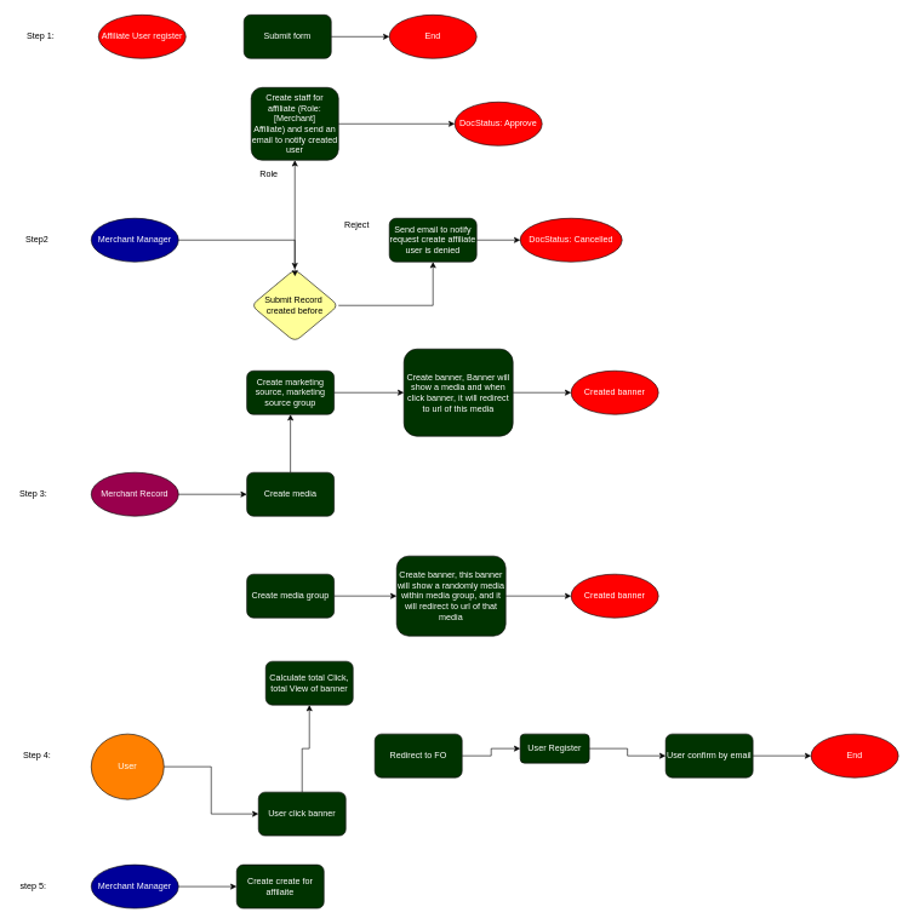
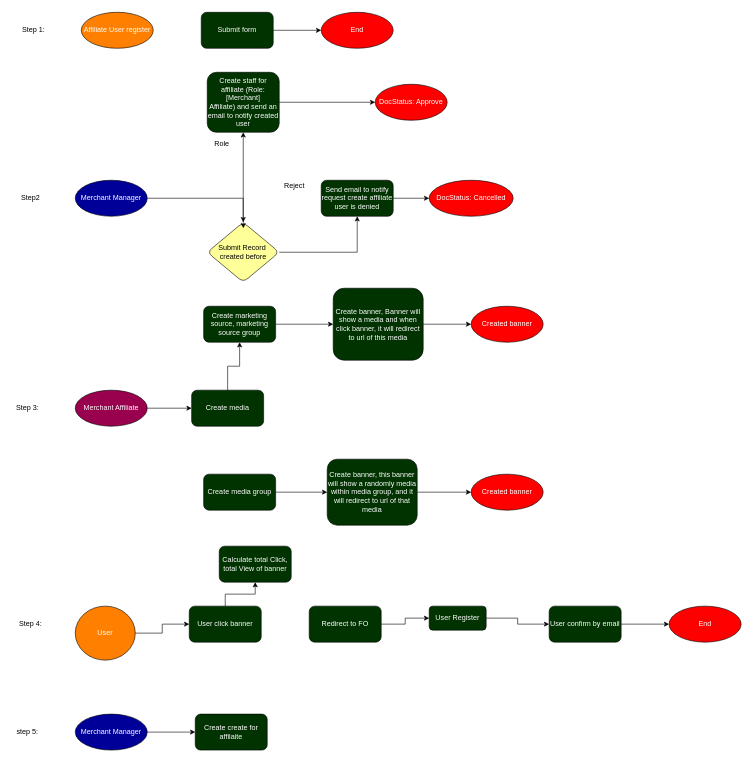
  <mxCell id="0" />
  <mxCell id="1" parent="0" />
  <mxCell id="2" value="Step 1:" style="text;html=1;align=center;verticalAlign=middle;resizable=0;points=[];autosize=1;strokeColor=none;" vertex="1" parent="1"><mxGeometry x="30" y="40" width="50" height="20" as="geometry" /></mxCell>
- <mxCell id="3" value="Affiliate User register" style="ellipse;whiteSpace=wrap;html=1;rounded=1;shadow=0;fontColor=#FFFFFF;strokeWidth=1;fillColor=#FF0000;glass=0;" vertex="1" parent="1"><mxGeometry x="135" y="20" width="120" height="60" as="geometry" /></mxCell>
+ <mxCell id="3" value="Affiliate User register" style="ellipse;whiteSpace=wrap;html=1;rounded=1;shadow=0;fontColor=#FFFFFF;strokeWidth=1;fillColor=#ff8000;glass=0;" vertex="1" parent="1"><mxGeometry x="135" y="20" width="120" height="60" as="geometry" /></mxCell>
  <mxCell id="4" value="" style="edgeStyle=orthogonalEdgeStyle;rounded=0;orthogonalLoop=1;jettySize=auto;html=1;fontColor=#FFFFFF;" edge="1" parent="1" source="5" target="6"><mxGeometry relative="1" as="geometry" /></mxCell>
  <mxCell id="5" value="Submit form" style="whiteSpace=wrap;html=1;rounded=1;shadow=0;fontColor=#FFFFFF;strokeWidth=1;glass=0;fillColor=#003300;" vertex="1" parent="1"><mxGeometry x="335" y="20" width="120" height="60" as="geometry" /></mxCell>
  <mxCell id="6" value="End" style="ellipse;whiteSpace=wrap;html=1;rounded=1;shadow=0;fontColor=#FFFFFF;strokeWidth=1;glass=0;fillColor=#FF0000;" vertex="1" parent="1"><mxGeometry x="535" y="20" width="120" height="60" as="geometry" /></mxCell>
  <mxCell id="7" value="&lt;font color=&quot;#000000&quot;&gt;Step2&lt;/font&gt;" style="text;html=1;align=center;verticalAlign=middle;resizable=0;points=[];autosize=1;strokeColor=none;fontColor=#FFFFFF;" vertex="1" parent="1"><mxGeometry x="25" y="320" width="50" height="20" as="geometry" /></mxCell>
  <mxCell id="8" value="" style="edgeStyle=orthogonalEdgeStyle;rounded=0;orthogonalLoop=1;jettySize=auto;html=1;fontColor=#FFFFFF;" edge="1" parent="1" source="9" target="12"><mxGeometry relative="1" as="geometry" /></mxCell>
  <mxCell id="9" value="Merchant Manager" style="ellipse;whiteSpace=wrap;html=1;rounded=1;shadow=0;fontColor=#FFFFFF;strokeWidth=1;glass=0;fillColor=#000099;" vertex="1" parent="1"><mxGeometry x="125" y="300" width="120" height="60" as="geometry" /></mxCell>
  <mxCell id="10" value="" style="edgeStyle=orthogonalEdgeStyle;rounded=0;orthogonalLoop=1;jettySize=auto;html=1;fontColor=#000000;" edge="1" parent="1" source="12" target="15"><mxGeometry relative="1" as="geometry" /></mxCell>
  <mxCell id="11" value="" style="edgeStyle=orthogonalEdgeStyle;rounded=0;orthogonalLoop=1;jettySize=auto;html=1;fontColor=#000000;" edge="1" parent="1" source="12" target="19"><mxGeometry relative="1" as="geometry" /></mxCell>
  <mxCell id="12" value="&lt;span&gt;Submit Record&amp;nbsp; created before&lt;/span&gt;" style="rhombus;whiteSpace=wrap;html=1;rounded=1;shadow=0;strokeWidth=1;glass=0;fillColor=#FFFF99;" vertex="1" parent="1"><mxGeometry x="345" y="370" width="120" height="100" as="geometry" /></mxCell>
  <mxCell id="13" value="Role" style="text;html=1;align=center;verticalAlign=middle;resizable=0;points=[];autosize=1;strokeColor=none;fontColor=#000000;" vertex="1" parent="1"><mxGeometry x="339" y="230" width="60" height="20" as="geometry" /></mxCell>
  <mxCell id="14" value="" style="edgeStyle=orthogonalEdgeStyle;rounded=0;orthogonalLoop=1;jettySize=auto;html=1;fontColor=#000000;" edge="1" parent="1" source="15" target="17"><mxGeometry relative="1" as="geometry" /></mxCell>
  <mxCell id="15" value="Create staff for affiliate (Role: [Merchant] Affiliate)&amp;nbsp;and send an email to notify created user" style="whiteSpace=wrap;html=1;rounded=1;shadow=0;fontColor=#FFFFFF;strokeWidth=1;glass=0;fillColor=#003300;" vertex="1" parent="1"><mxGeometry x="345" y="120" width="120" height="100" as="geometry" /></mxCell>
  <mxCell id="16" style="edgeStyle=orthogonalEdgeStyle;rounded=0;orthogonalLoop=1;jettySize=auto;html=1;exitX=0.5;exitY=0;exitDx=0;exitDy=0;entryX=0.502;entryY=0.1;entryDx=0;entryDy=0;entryPerimeter=0;fontColor=#000000;" edge="1" parent="1" source="12" target="12"><mxGeometry relative="1" as="geometry" /></mxCell>
  <mxCell id="17" value="DocStatus: Approve" style="ellipse;whiteSpace=wrap;html=1;rounded=1;shadow=0;fontColor=#FFFFFF;strokeWidth=1;glass=0;fillColor=#FF0000;" vertex="1" parent="1"><mxGeometry x="625" y="140" width="120" height="60" as="geometry" /></mxCell>
  <mxCell id="18" value="" style="edgeStyle=orthogonalEdgeStyle;rounded=0;orthogonalLoop=1;jettySize=auto;html=1;fontColor=#000000;" edge="1" parent="1" source="19" target="21"><mxGeometry relative="1" as="geometry" /></mxCell>
  <mxCell id="19" value="Send email to notify request create affiliate user is denied" style="whiteSpace=wrap;html=1;rounded=1;shadow=0;fontColor=#FFFFFF;strokeWidth=1;glass=0;fillColor=#003300;" vertex="1" parent="1"><mxGeometry x="535" y="300" width="120" height="60" as="geometry" /></mxCell>
  <mxCell id="20" value="Reject" style="text;html=1;align=center;verticalAlign=middle;resizable=0;points=[];autosize=1;strokeColor=none;fontColor=#000000;" vertex="1" parent="1"><mxGeometry x="465" y="300" width="50" height="20" as="geometry" /></mxCell>
  <mxCell id="21" value="DocStatus: Cancelled" style="ellipse;whiteSpace=wrap;html=1;rounded=1;shadow=0;fontColor=#FFFFFF;strokeWidth=1;glass=0;fillColor=#FF0000;" vertex="1" parent="1"><mxGeometry x="715" y="300" width="140" height="60" as="geometry" /></mxCell>
  <mxCell id="22" value="Step 3:" style="text;html=1;align=center;verticalAlign=middle;resizable=0;points=[];autosize=1;strokeColor=none;fontColor=#000000;" vertex="1" parent="1"><mxGeometry x="20" y="670" width="50" height="20" as="geometry" /></mxCell>
  <mxCell id="23" value="" style="edgeStyle=orthogonalEdgeStyle;rounded=0;orthogonalLoop=1;jettySize=auto;html=1;fontColor=#000000;" edge="1" parent="1" source="24" target="26"><mxGeometry relative="1" as="geometry" /></mxCell>
- <mxCell id="24" value="Merchant Record" style="ellipse;whiteSpace=wrap;html=1;rounded=1;shadow=0;fontColor=#FFFFFF;strokeWidth=1;glass=0;fillColor=#99004D;" vertex="1" parent="1"><mxGeometry x="125" y="650" width="120" height="60" as="geometry" /></mxCell>
+ <mxCell id="24" value="Merchant Affiliate" style="ellipse;whiteSpace=wrap;html=1;rounded=1;shadow=0;fontColor=#FFFFFF;strokeWidth=1;glass=0;fillColor=#99004D;" vertex="1" parent="1"><mxGeometry x="125" y="650" width="120" height="60" as="geometry" /></mxCell>
  <mxCell id="25" value="" style="edgeStyle=orthogonalEdgeStyle;rounded=0;orthogonalLoop=1;jettySize=auto;html=1;fontColor=#000000;" edge="1" parent="1" source="26" target="28"><mxGeometry relative="1" as="geometry" /></mxCell>
- <mxCell id="26" value="Create media" style="whiteSpace=wrap;html=1;rounded=1;shadow=0;fontColor=#FFFFFF;strokeWidth=1;glass=0;fillColor=#003300;" vertex="1" parent="1"><mxGeometry x="339" y="650" width="120" height="60" as="geometry" /></mxCell>
+ <mxCell id="26" value="Create media" style="whiteSpace=wrap;html=1;rounded=1;shadow=0;fontColor=#FFFFFF;strokeWidth=1;glass=0;fillColor=#003300;" vertex="1" parent="1"><mxGeometry x="319" y="650" width="120" height="60" as="geometry" /></mxCell>
  <mxCell id="27" value="" style="edgeStyle=orthogonalEdgeStyle;rounded=0;orthogonalLoop=1;jettySize=auto;html=1;fontColor=#000000;" edge="1" parent="1" source="28" target="32"><mxGeometry relative="1" as="geometry" /></mxCell>
  <mxCell id="28" value="Create marketing source, marketing source group" style="whiteSpace=wrap;html=1;rounded=1;shadow=0;fontColor=#FFFFFF;strokeWidth=1;fillColor=#003300;glass=0;" vertex="1" parent="1"><mxGeometry x="339" y="510" width="120" height="60" as="geometry" /></mxCell>
  <mxCell id="29" value="" style="edgeStyle=orthogonalEdgeStyle;rounded=0;orthogonalLoop=1;jettySize=auto;html=1;fontColor=#000000;" edge="1" parent="1" source="30" target="35"><mxGeometry relative="1" as="geometry" /></mxCell>
  <mxCell id="30" value="Create media group" style="whiteSpace=wrap;html=1;rounded=1;shadow=0;fontColor=#FFFFFF;strokeWidth=1;fillColor=#003300;glass=0;" vertex="1" parent="1"><mxGeometry x="339" y="790" width="120" height="60" as="geometry" /></mxCell>
  <mxCell id="31" value="" style="edgeStyle=orthogonalEdgeStyle;rounded=0;orthogonalLoop=1;jettySize=auto;html=1;fontColor=#000000;" edge="1" parent="1" source="32" target="33"><mxGeometry relative="1" as="geometry" /></mxCell>
  <mxCell id="32" value="Create banner, Banner will show a media and when click banner, it will redirect to url of this media" style="whiteSpace=wrap;html=1;rounded=1;shadow=0;fontColor=#FFFFFF;strokeWidth=1;fillColor=#003300;glass=0;" vertex="1" parent="1"><mxGeometry x="555" y="480" width="150" height="120" as="geometry" /></mxCell>
  <mxCell id="33" value="Created banner" style="ellipse;whiteSpace=wrap;html=1;rounded=1;shadow=0;fontColor=#FFFFFF;strokeWidth=1;glass=0;fillColor=#FF0000;" vertex="1" parent="1"><mxGeometry x="785" y="510" width="120" height="60" as="geometry" /></mxCell>
  <mxCell id="34" value="" style="edgeStyle=orthogonalEdgeStyle;rounded=0;orthogonalLoop=1;jettySize=auto;html=1;fontColor=#000000;" edge="1" parent="1" source="35" target="36"><mxGeometry relative="1" as="geometry" /></mxCell>
  <mxCell id="35" value="Create banner, this banner will show a randomly media within media group, and it will redirect to url of that media" style="whiteSpace=wrap;html=1;rounded=1;shadow=0;fontColor=#FFFFFF;strokeWidth=1;fillColor=#003300;glass=0;" vertex="1" parent="1"><mxGeometry x="545" y="765" width="150" height="110" as="geometry" /></mxCell>
  <mxCell id="36" value="Created banner" style="ellipse;whiteSpace=wrap;html=1;rounded=1;shadow=0;fontColor=#FFFFFF;strokeWidth=1;glass=0;fillColor=#FF0000;" vertex="1" parent="1"><mxGeometry x="785" y="790" width="120" height="60" as="geometry" /></mxCell>
  <mxCell id="37" value="Step 4:" style="text;html=1;align=center;verticalAlign=middle;resizable=0;points=[];autosize=1;strokeColor=none;fontColor=#000000;" vertex="1" parent="1"><mxGeometry x="25" y="1030" width="50" height="20" as="geometry" /></mxCell>
  <mxCell id="38" value="" style="edgeStyle=orthogonalEdgeStyle;rounded=0;orthogonalLoop=1;jettySize=auto;html=1;fontColor=#000000;" edge="1" parent="1" source="39" target="41"><mxGeometry relative="1" as="geometry" /></mxCell>
  <mxCell id="39" value="User" style="ellipse;whiteSpace=wrap;html=1;rounded=1;shadow=0;fontColor=#FFFFFF;strokeWidth=1;glass=0;fillColor=#FF8000;" vertex="1" parent="1"><mxGeometry x="125" y="1010" width="100" height="90" as="geometry" /></mxCell>
  <mxCell id="40" value="" style="edgeStyle=orthogonalEdgeStyle;rounded=0;orthogonalLoop=1;jettySize=auto;html=1;fontColor=#000000;" edge="1" parent="1" source="41" target="42"><mxGeometry relative="1" as="geometry" /></mxCell>
- <mxCell id="41" value="User click banner" style="whiteSpace=wrap;html=1;rounded=1;shadow=0;fontColor=#FFFFFF;strokeWidth=1;fillColor=#003300;glass=0;" vertex="1" parent="1"><mxGeometry x="355" y="1090" width="120" height="60" as="geometry" /></mxCell>
+ <mxCell id="41" value="User click banner" style="whiteSpace=wrap;html=1;rounded=1;shadow=0;fontColor=#FFFFFF;strokeWidth=1;fillColor=#003300;glass=0;" vertex="1" parent="1"><mxGeometry x="315" y="1010" width="120" height="60" as="geometry" /></mxCell>
  <mxCell id="42" value="Calculate total Click, total View of banner" style="whiteSpace=wrap;html=1;rounded=1;shadow=0;fontColor=#FFFFFF;strokeWidth=1;fillColor=#003300;glass=0;" vertex="1" parent="1"><mxGeometry x="365" y="910" width="120" height="60" as="geometry" /></mxCell>
  <mxCell id="43" value="" style="edgeStyle=orthogonalEdgeStyle;rounded=0;orthogonalLoop=1;jettySize=auto;html=1;fontColor=#000000;" edge="1" parent="1" source="44" target="46"><mxGeometry relative="1" as="geometry" /></mxCell>
  <mxCell id="44" value="Redirect to FO" style="whiteSpace=wrap;html=1;rounded=1;shadow=0;fontColor=#FFFFFF;strokeWidth=1;fillColor=#003300;glass=0;" vertex="1" parent="1"><mxGeometry x="515" y="1010" width="120" height="60" as="geometry" /></mxCell>
  <mxCell id="45" value="" style="edgeStyle=orthogonalEdgeStyle;rounded=0;orthogonalLoop=1;jettySize=auto;html=1;fontColor=#000000;" edge="1" parent="1" source="46" target="48"><mxGeometry relative="1" as="geometry" /></mxCell>
  <mxCell id="46" value="User Register" style="whiteSpace=wrap;html=1;rounded=1;shadow=0;fontColor=#FFFFFF;strokeWidth=1;fillColor=#003300;glass=0;" vertex="1" parent="1"><mxGeometry x="715" y="1010" width="95" height="40" as="geometry" /></mxCell>
  <mxCell id="47" value="" style="edgeStyle=orthogonalEdgeStyle;rounded=0;orthogonalLoop=1;jettySize=auto;html=1;fontColor=#000000;" edge="1" parent="1" source="48" target="49"><mxGeometry relative="1" as="geometry" /></mxCell>
  <mxCell id="48" value="User confirm by email" style="whiteSpace=wrap;html=1;rounded=1;shadow=0;fontColor=#FFFFFF;strokeWidth=1;fillColor=#003300;glass=0;" vertex="1" parent="1"><mxGeometry x="915" y="1010" width="120" height="60" as="geometry" /></mxCell>
  <mxCell id="49" value="End" style="ellipse;whiteSpace=wrap;html=1;rounded=1;shadow=0;fontColor=#FFFFFF;strokeWidth=1;glass=0;fillColor=#FF0000;" vertex="1" parent="1"><mxGeometry x="1115" y="1010" width="120" height="60" as="geometry" /></mxCell>
  <mxCell id="50" value="step 5:" style="text;html=1;align=center;verticalAlign=middle;resizable=0;points=[];autosize=1;strokeColor=none;fontColor=#000000;" vertex="1" parent="1"><mxGeometry x="20" y="1210" width="50" height="20" as="geometry" /></mxCell>
  <mxCell id="51" value="" style="edgeStyle=orthogonalEdgeStyle;rounded=0;orthogonalLoop=1;jettySize=auto;html=1;fontColor=#000000;" edge="1" parent="1" source="52" target="53"><mxGeometry relative="1" as="geometry" /></mxCell>
  <mxCell id="52" value="Merchant Manager" style="ellipse;whiteSpace=wrap;html=1;rounded=1;shadow=0;fontColor=#FFFFFF;strokeWidth=1;glass=0;fillColor=#000099;" vertex="1" parent="1"><mxGeometry x="125" y="1190" width="120" height="60" as="geometry" /></mxCell>
  <mxCell id="53" value="Create create for affilaite" style="whiteSpace=wrap;html=1;rounded=1;shadow=0;fontColor=#FFFFFF;strokeWidth=1;fillColor=#003300;glass=0;" vertex="1" parent="1"><mxGeometry x="325" y="1190" width="120" height="60" as="geometry" /></mxCell>
